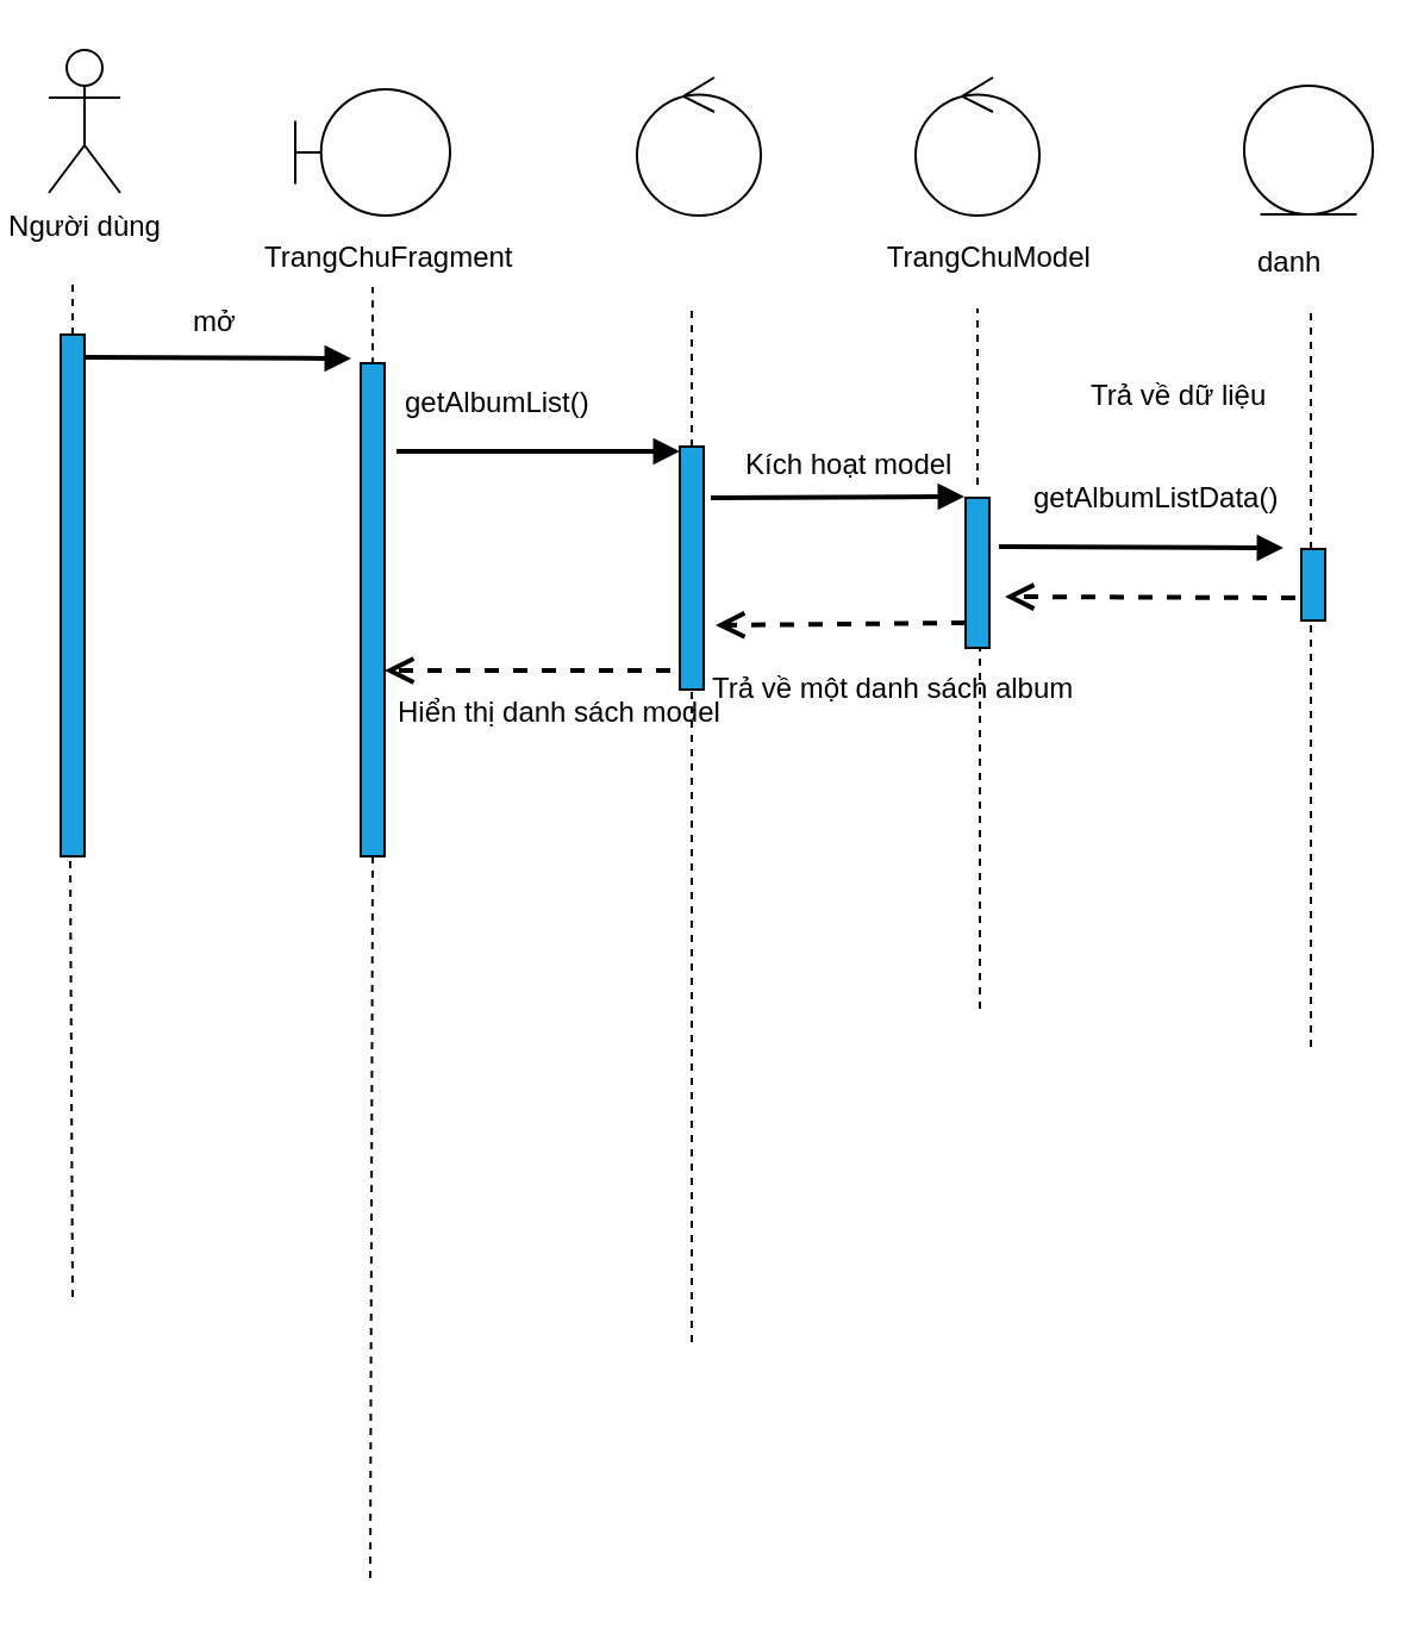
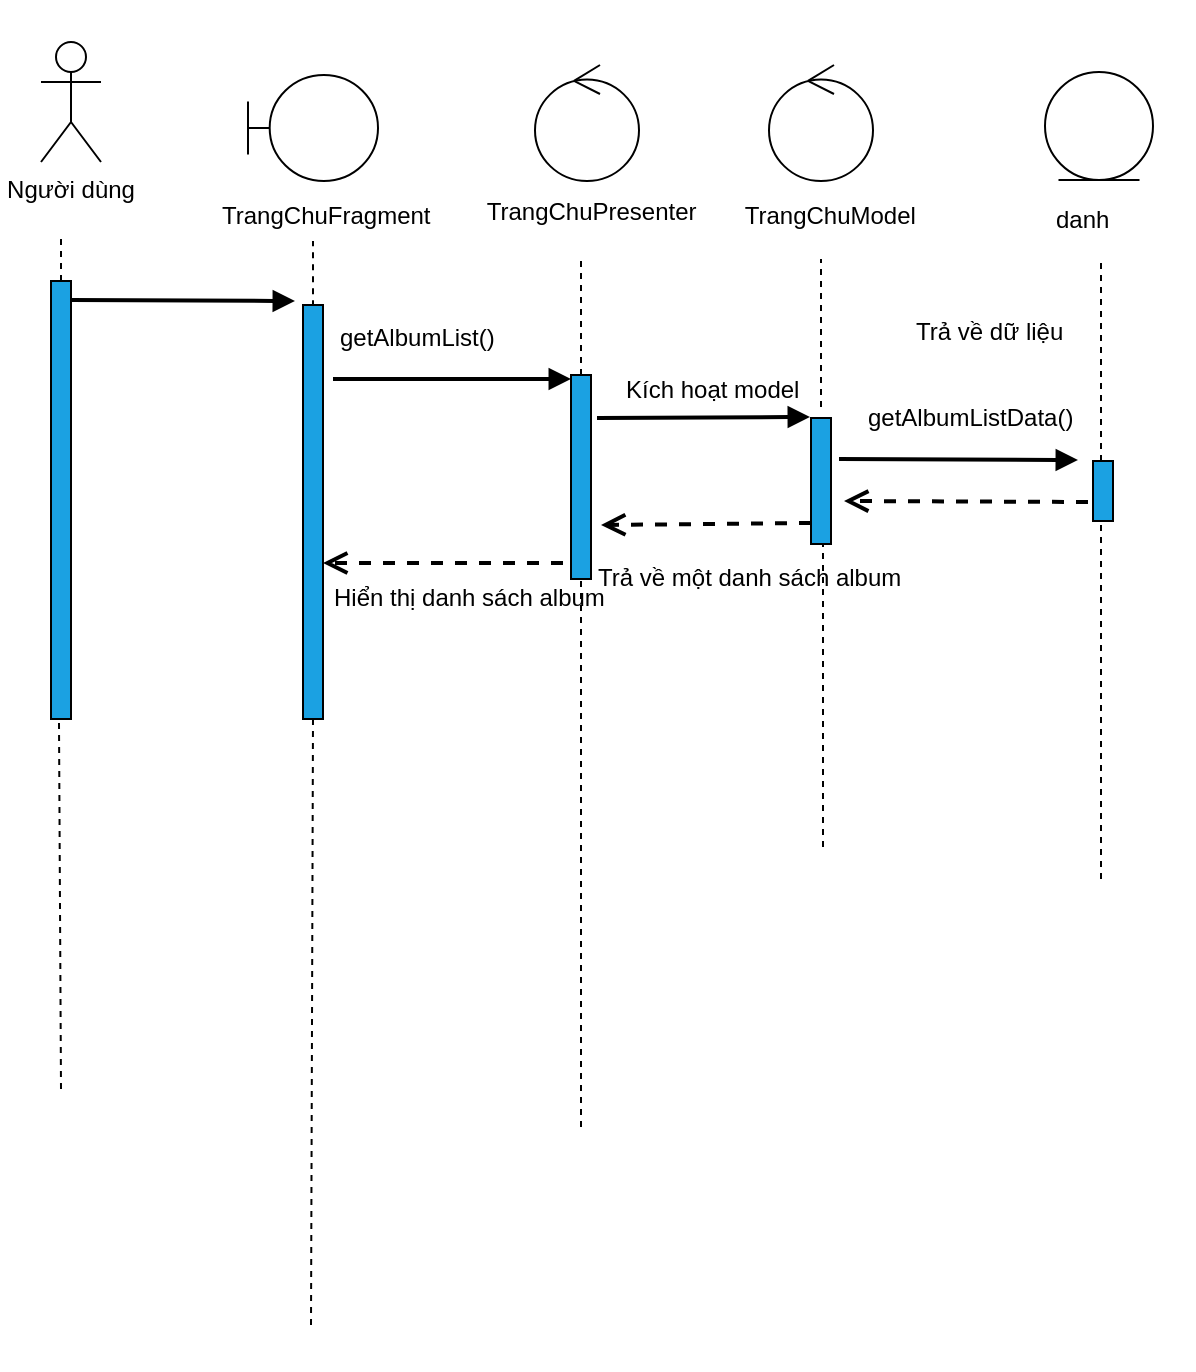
  <mxCell id="0" />
  <mxCell id="1" parent="0" />
  <mxCell id="2" value="Người dùng" style="shape=umlActor;verticalLabelPosition=bottom;labelBackgroundColor=#ffffff;verticalAlign=top;html=1;outlineConnect=0;" parent="1" vertex="1"><mxGeometry x="20" y="20.5" width="30" height="60" as="geometry" /></mxCell>
  <mxCell id="3" value="" style="ellipse;shape=umlControl;whiteSpace=wrap;html=1;strokeColor=#000000;" parent="1" vertex="1"><mxGeometry x="267" y="32" width="52" height="58" as="geometry" /></mxCell>
+ <mxCell id="4" value="&amp;nbsp;TrangChuPresenter" style="text;html=1;resizable=0;points=[];autosize=1;align=left;verticalAlign=top;spacingTop=-4;" parent="1" vertex="1"><mxGeometry x="238" y="95.5" width="120" height="20" as="geometry" /></mxCell>
  <mxCell id="5" value="" style="shape=umlBoundary;whiteSpace=wrap;html=1;strokeColor=#000000;" parent="1" vertex="1"><mxGeometry x="123.5" y="37" width="65" height="53" as="geometry" /></mxCell>
  <mxCell id="6" value="TrangChuFragment" style="text;html=1;resizable=0;points=[];autosize=1;align=left;verticalAlign=top;spacingTop=-4;" parent="1" vertex="1"><mxGeometry x="108.5" y="97.5" width="120" height="20" as="geometry" /></mxCell>
  <mxCell id="7" value="" style="ellipse;shape=umlEntity;whiteSpace=wrap;html=1;strokeColor=#000000;" parent="1" vertex="1"><mxGeometry x="522" y="35.5" width="54" height="54" as="geometry" /></mxCell>
  <mxCell id="8" value="&amp;nbsp;TrangChuModel" style="text;html=1;resizable=0;points=[];autosize=1;align=left;verticalAlign=top;spacingTop=-4;" parent="1" vertex="1"><mxGeometry x="366.5" y="97.5" width="100" height="20" as="geometry" /></mxCell>
  <mxCell id="9" value="" style="endArrow=block;endFill=1;endSize=6;html=1;strokeWidth=2;" parent="1" edge="1"><mxGeometry width="100" relative="1" as="geometry"><mxPoint x="35" y="149.5" as="sourcePoint" /><mxPoint x="147" y="150" as="targetPoint" /></mxGeometry></mxCell>
  <mxCell id="10" value="" style="ellipse;shape=umlControl;whiteSpace=wrap;html=1;strokeColor=#000000;" parent="1" vertex="1"><mxGeometry x="384" y="32" width="52" height="58" as="geometry" /></mxCell>
  <mxCell id="11" value="danh&lt;br&gt;&lt;br&gt;" style="text;html=1;resizable=0;points=[];autosize=1;align=left;verticalAlign=top;spacingTop=-4;" parent="1" vertex="1"><mxGeometry x="526" y="99.5" width="50" height="30" as="geometry" /></mxCell>
  <mxCell id="12" value="" style="endArrow=block;endFill=1;endSize=6;html=1;strokeWidth=2;" parent="1" edge="1"><mxGeometry width="100" relative="1" as="geometry"><mxPoint x="166" y="189" as="sourcePoint" /><mxPoint x="285" y="189" as="targetPoint" /></mxGeometry></mxCell>
- <mxCell id="13" value="mở" style="text;html=1;resizable=0;points=[];autosize=1;align=left;verticalAlign=top;spacingTop=-4;fillColor=#ffffff;" parent="1" vertex="1"><mxGeometry x="78.5" y="124.5" width="30" height="20" as="geometry" /></mxCell>
  <mxCell id="14" value="getAlbumList()" style="text;html=1;resizable=0;points=[];autosize=1;align=left;verticalAlign=top;spacingTop=-4;" parent="1" vertex="1"><mxGeometry x="168" y="159" width="90" height="20" as="geometry" /></mxCell>
  <mxCell id="15" value="" style="endArrow=block;endFill=1;endSize=6;html=1;strokeWidth=2;" parent="1" edge="1"><mxGeometry width="100" relative="1" as="geometry"><mxPoint x="419" y="229" as="sourcePoint" /><mxPoint x="538.5" y="229.5" as="targetPoint" /></mxGeometry></mxCell>
  <mxCell id="16" value="" style="endArrow=none;dashed=1;html=1;strokeWidth=1;" parent="1" source="17" edge="1"><mxGeometry width="50" height="50" relative="1" as="geometry"><mxPoint x="30" y="509" as="sourcePoint" /><mxPoint x="30" y="119" as="targetPoint" /></mxGeometry></mxCell>
  <mxCell id="17" value="" style="html=1;points=[];perimeter=orthogonalPerimeter;fillColor=#1ba1e2;strokeColor=#000000;fontColor=#ffffff;" parent="1" vertex="1"><mxGeometry x="25" y="140" width="10" height="219" as="geometry" /></mxCell>
  <mxCell id="18" value="" style="endArrow=none;dashed=1;html=1;strokeWidth=1;exitX=0.4;exitY=1.009;exitDx=0;exitDy=0;exitPerimeter=0;" parent="1" source="17" edge="1"><mxGeometry width="50" height="50" relative="1" as="geometry"><mxPoint x="30" y="509" as="sourcePoint" /><mxPoint x="30" y="544" as="targetPoint" /></mxGeometry></mxCell>
  <mxCell id="19" value="" style="endArrow=none;dashed=1;html=1;strokeWidth=1;exitX=0.5;exitY=0.003;exitDx=0;exitDy=0;exitPerimeter=0;" parent="1" source="20" edge="1"><mxGeometry width="50" height="50" relative="1" as="geometry"><mxPoint x="156" y="509" as="sourcePoint" /><mxPoint x="156" y="120" as="targetPoint" /></mxGeometry></mxCell>
  <mxCell id="20" value="" style="html=1;points=[];perimeter=orthogonalPerimeter;fillColor=#1ba1e2;strokeColor=#000000;fontColor=#ffffff;" parent="1" vertex="1"><mxGeometry x="151" y="152" width="10" height="207" as="geometry" /></mxCell>
  <mxCell id="21" value="" style="endArrow=none;dashed=1;html=1;strokeWidth=1;exitX=0.5;exitY=1;exitDx=0;exitDy=0;exitPerimeter=0;" parent="1" source="20" edge="1"><mxGeometry width="50" height="50" relative="1" as="geometry"><mxPoint x="156" y="509" as="sourcePoint" /><mxPoint x="155" y="664" as="targetPoint" /></mxGeometry></mxCell>
  <mxCell id="22" value="" style="endArrow=none;dashed=1;html=1;strokeWidth=1;" parent="1" source="23" edge="1"><mxGeometry width="50" height="50" relative="1" as="geometry"><mxPoint x="290" y="509" as="sourcePoint" /><mxPoint x="290" y="129" as="targetPoint" /></mxGeometry></mxCell>
  <mxCell id="23" value="" style="html=1;points=[];perimeter=orthogonalPerimeter;fillColor=#1ba1e2;strokeColor=#000000;fontColor=#ffffff;" parent="1" vertex="1"><mxGeometry x="285" y="187" width="10" height="102" as="geometry" /></mxCell>
  <mxCell id="24" value="" style="endArrow=none;dashed=1;html=1;strokeWidth=1;" parent="1" target="23" edge="1"><mxGeometry width="50" height="50" relative="1" as="geometry"><mxPoint x="290" y="563" as="sourcePoint" /><mxPoint x="290" y="129" as="targetPoint" /></mxGeometry></mxCell>
  <mxCell id="25" value="" style="endArrow=none;dashed=1;html=1;strokeWidth=1;" parent="1" edge="1"><mxGeometry width="50" height="50" relative="1" as="geometry"><mxPoint x="410" y="203" as="sourcePoint" /><mxPoint x="410" y="129" as="targetPoint" /></mxGeometry></mxCell>
  <mxCell id="26" value="" style="endArrow=none;dashed=1;html=1;strokeWidth=1;" parent="1" source="35" edge="1"><mxGeometry width="50" height="50" relative="1" as="geometry"><mxPoint x="550" y="439" as="sourcePoint" /><mxPoint x="550" y="129" as="targetPoint" /></mxGeometry></mxCell>
  <mxCell id="27" value="" style="html=1;verticalAlign=bottom;endArrow=open;dashed=1;endSize=8;strokeWidth=2;" parent="1" edge="1"><mxGeometry relative="1" as="geometry"><mxPoint x="543.5" y="250.5" as="sourcePoint" /><mxPoint x="421.5" y="250" as="targetPoint" /></mxGeometry></mxCell>
  <mxCell id="28" value="" style="html=1;verticalAlign=bottom;endArrow=open;dashed=1;endSize=8;strokeWidth=2;" parent="1" edge="1"><mxGeometry relative="1" as="geometry"><mxPoint x="405" y="261" as="sourcePoint" /><mxPoint x="300" y="262" as="targetPoint" /></mxGeometry></mxCell>
  <mxCell id="29" value="getAlbumListData()" style="text;html=1;resizable=0;points=[];autosize=1;align=left;verticalAlign=top;spacingTop=-4;" parent="1" vertex="1"><mxGeometry x="432" y="198.5" width="120" height="20" as="geometry" /></mxCell>
  <mxCell id="30" value="Trả về dữ liệu" style="text;html=1;resizable=0;points=[];autosize=1;align=left;verticalAlign=top;spacingTop=-4;" parent="1" vertex="1"><mxGeometry x="455.5" y="155.5" width="90" height="20" as="geometry" /></mxCell>
  <mxCell id="31" value="" style="html=1;verticalAlign=bottom;endArrow=open;dashed=1;endSize=8;strokeWidth=2;" parent="1" edge="1"><mxGeometry relative="1" as="geometry"><mxPoint x="281" y="281" as="sourcePoint" /><mxPoint x="161" y="281" as="targetPoint" /></mxGeometry></mxCell>
  <mxCell id="32" value="" style="endArrow=block;endFill=1;endSize=6;html=1;strokeWidth=2;" parent="1" edge="1"><mxGeometry width="100" relative="1" as="geometry"><mxPoint x="298" y="208.5" as="sourcePoint" /><mxPoint x="404.5" y="208" as="targetPoint" /></mxGeometry></mxCell>
  <mxCell id="33" value="" style="html=1;points=[];perimeter=orthogonalPerimeter;fillColor=#1ba1e2;strokeColor=#000000;fontColor=#ffffff;" parent="1" vertex="1"><mxGeometry x="405" y="208.5" width="10" height="63" as="geometry" /></mxCell>
  <mxCell id="34" value="" style="endArrow=none;dashed=1;html=1;strokeWidth=1;exitX=1.075;exitY=-0.1;exitDx=0;exitDy=0;exitPerimeter=0;" parent="1" target="33" edge="1"><mxGeometry width="50" height="50" relative="1" as="geometry"><mxPoint x="411" y="423" as="sourcePoint" /><mxPoint x="410" y="129" as="targetPoint" /></mxGeometry></mxCell>
  <mxCell id="35" value="" style="html=1;points=[];perimeter=orthogonalPerimeter;fillColor=#1ba1e2;strokeColor=#000000;fontColor=#ffffff;" parent="1" vertex="1"><mxGeometry x="546" y="230" width="10" height="30" as="geometry" /></mxCell>
  <mxCell id="36" value="" style="endArrow=none;dashed=1;html=1;strokeWidth=1;" parent="1" target="35" edge="1"><mxGeometry width="50" height="50" relative="1" as="geometry"><mxPoint x="550" y="439" as="sourcePoint" /><mxPoint x="550" y="129" as="targetPoint" /></mxGeometry></mxCell>
  <mxCell id="37" value="Trả về một danh sách album" style="text;html=1;resizable=0;points=[];autosize=1;align=left;verticalAlign=top;spacingTop=-4;" parent="1" vertex="1"><mxGeometry x="296.5" y="279" width="170" height="20" as="geometry" /></mxCell>
- <mxCell id="38" value="Hiển thị danh sách model&lt;br&gt;&lt;br&gt;" style="text;html=1;resizable=0;points=[];autosize=1;align=left;verticalAlign=top;spacingTop=-4;" parent="1" vertex="1"><mxGeometry x="165" y="289" width="150" height="30" as="geometry" /></mxCell>
+ <mxCell id="38" value="Hiển thị danh sách album&lt;br&gt;&lt;br&gt;" style="text;html=1;resizable=0;points=[];autosize=1;align=left;verticalAlign=top;spacingTop=-4;" parent="1" vertex="1"><mxGeometry x="165" y="289" width="150" height="30" as="geometry" /></mxCell>
  <mxCell id="39" value="Kích hoạt model" style="text;html=1;resizable=0;points=[];autosize=1;align=left;verticalAlign=top;spacingTop=-4;" vertex="1" parent="1"><mxGeometry x="311" y="185" width="97" height="14" as="geometry" /></mxCell>
